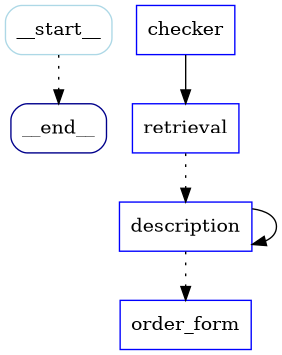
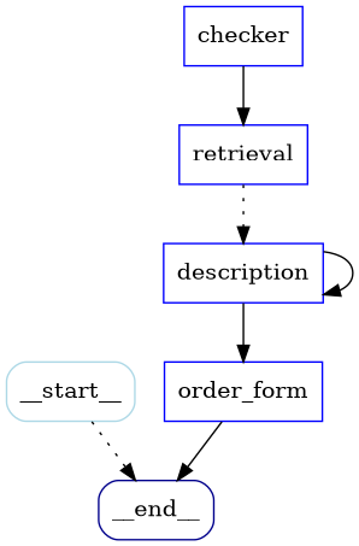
  digraph {
    node [color=blue shape=rect]
    n1 [color=lightblue label=__start__ style=rounded]
    n2 [color=darkblue label=__end__ style=rounded]
    checker
    retrieval
    description
    order_form
    n1 -> n2 [style=dotted]
    checker -> retrieval
    retrieval -> description [style=dotted]
    description -> description
-   description -> order_form [style=dotted]
+   description -> order_form
+   order_form -> n2
  }
